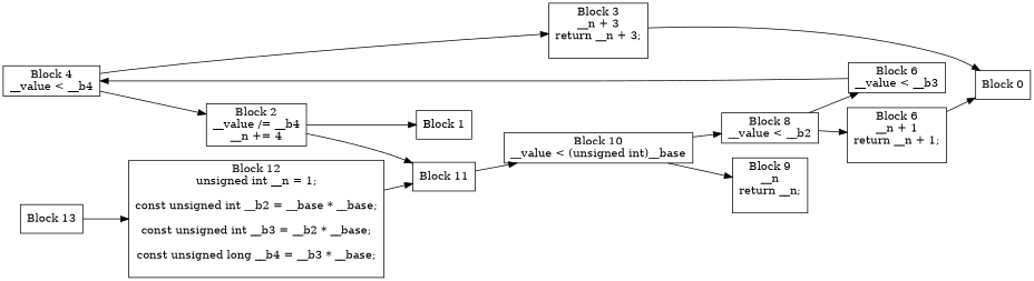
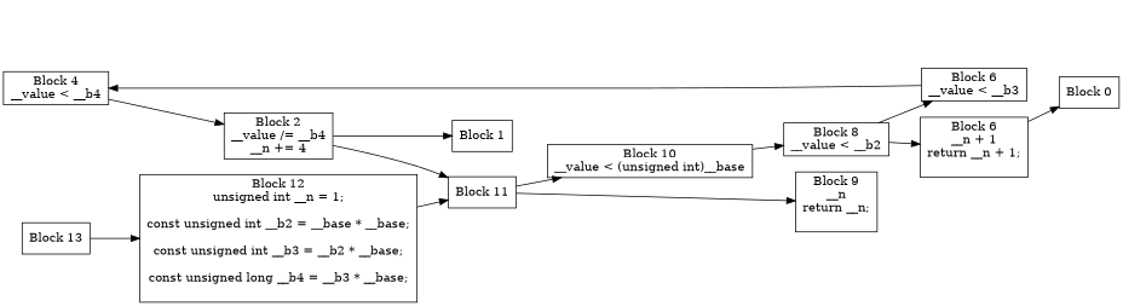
  digraph {
    rankdir=LR
    node [shape=box]
    n1 [label="Block 0\n"]
    n2 [label="Block 1\n"]
    n3 [label="Block 11\n"]
    n4 [label="Block 10\n__value < (unsigned int)__base\n"]
    n5 [label="Block 2\n__value /= __b4\n__n += 4\n"]
-   n6 [label="Block 3\n__n + 3\nreturn __n + 3;\n\n"]
    n7 [label="Block 4\n__value < __b4\n"]
    n8 [label="Block 6\n__value < __b3\n"]
    n9 [label="Block 6\n__n + 1\nreturn __n + 1;\n\n"]
    n10 [label="Block 8\n__value < __b2\n"]
    n11 [label="Block 9\n__n\nreturn __n;\n\n"]
    n12 [label="Block 12\nunsigned int __n = 1;\n\nconst unsigned int __b2 = __base * __base;\n\nconst unsigned int __b3 = __b2 * __base;\n\nconst unsigned long __b4 = __b3 * __base;\n\n"]
    n13 [label="Block 13\n"]
    n3 -> n4
    n4 -> n10
-   n4 -> n11
+   n3 -> n11
    n5 -> n2
    n5 -> n3
-   n6 -> n1
    n7 -> n5
-   n7 -> n6
    n8 -> n7
    n9 -> n1
    n10 -> n8
    n10 -> n9
    n12 -> n3
    n13 -> n12
  }
